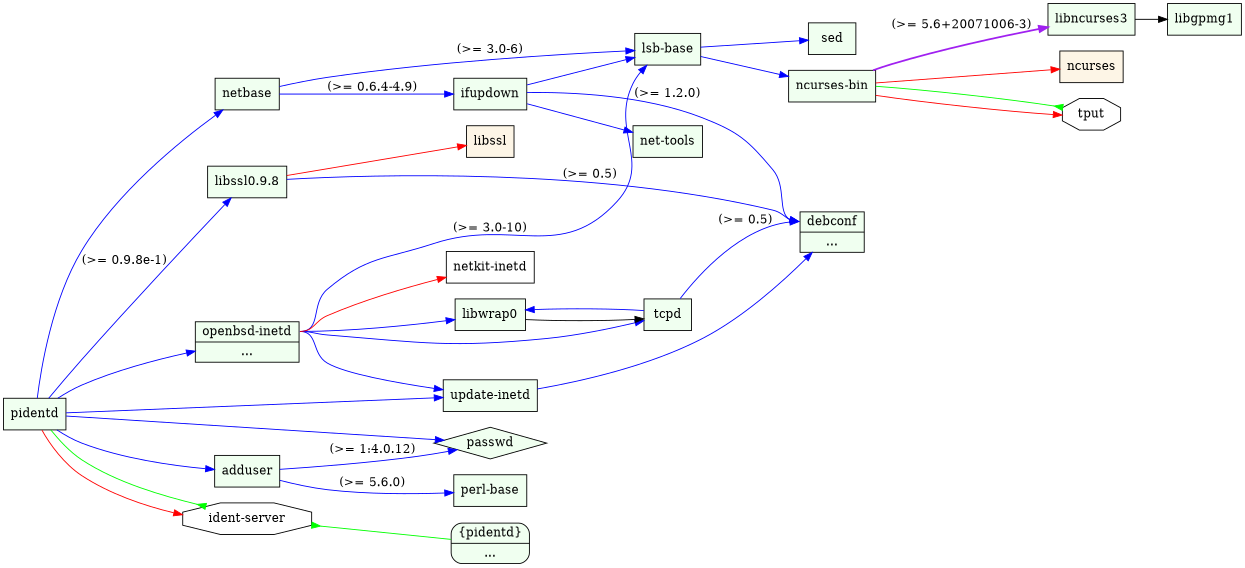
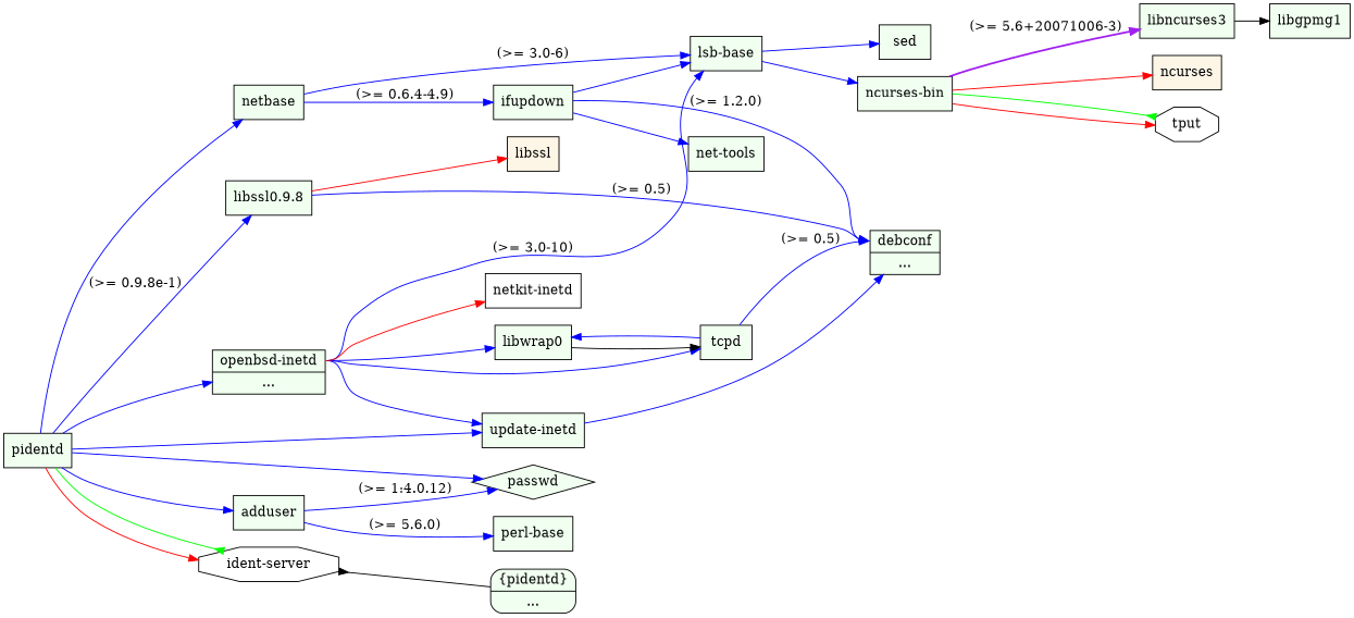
  digraph {
    rankdir=LR
    node [fillcolor=honeydew shape=box style=filled]
    edge [color=blue]
    pidentd
    "libssl0.9.8"
    netbase
    adduser
    passwd [shape=diamond]
    "update-inetd"
    n7 [label="<openbsd-inetd> openbsd-inetd | <other> ..." shape=record]
    "ident-server" [shape=octagon fillcolor="" style=""]
    n9 [label="<debconf> debconf | <other> ..." shape=record]
    libssl [fillcolor=oldlace]
    ifupdown
    "lsb-base"
    "perl-base"
    libwrap0
    tcpd
    "netkit-inetd" [fillcolor="" style=""]
    n17 [label="<pidentd> \{pidentd\} | <other> ..." shape=record style="rounded,filled"]
    "net-tools"
    sed
    "ncurses-bin"
    n21 [label=libncurses3]
    ncurses [fillcolor=oldlace]
    tput [shape=octagon fillcolor="" style=""]
    libgpmg1
    pidentd -> "libssl0.9.8" [label="(>= 0.9.8e-1)"]
    pidentd -> netbase
    pidentd -> adduser
    pidentd -> passwd
    pidentd -> "update-inetd"
    pidentd -> n7
    pidentd -> "ident-server" [color=red]
    pidentd -> "ident-server" [arrowhead=inv color=green]
    "libssl0.9.8" -> n9 [headport=debconf label="(>= 0.5)"]
    "libssl0.9.8" -> libssl [color=red]
    netbase -> ifupdown [label="(>= 0.6.4-4.9)"]
    netbase -> "lsb-base" [label="(>= 3.0-6)"]
    adduser -> passwd [label="(>= 1:4.0.12)"]
    adduser -> "perl-base" [label="(>= 5.6.0)"]
    "update-inetd" -> n9
    n7 -> "update-inetd" [tailport="openbsd-inetd"]
    n7 -> "lsb-base" [label="(>= 3.0-10)" tailport="openbsd-inetd"]
    n7 -> libwrap0 [tailport="openbsd-inetd"]
    n7 -> tcpd [tailport="openbsd-inetd"]
    n7 -> "netkit-inetd" [color=red tailport="openbsd-inetd"]
-   "ident-server" -> n17 [arrowtail=inv color=green dir=back]
+   "ident-server" -> n17 [arrowtail=inv color=black dir=back]
    ifupdown -> n9 [headport=debconf label="(>= 1.2.0)"]
    ifupdown -> "lsb-base"
    ifupdown -> "net-tools"
    "lsb-base" -> sed
    "lsb-base" -> "ncurses-bin"
    libwrap0 -> tcpd [color=""]
    tcpd -> n9 [headport=debconf label="(>= 0.5)"]
    tcpd -> libwrap0
    "ncurses-bin" -> n21 [color=purple label="(>= 5.6+20071006-3)" style=bold]
    "ncurses-bin" -> ncurses [color=red]
    "ncurses-bin" -> tput [color=red]
    n21 -> libgpmg1 [color=""]
    tput -> "ncurses-bin" [arrowtail=inv color=green dir=back]
  }
